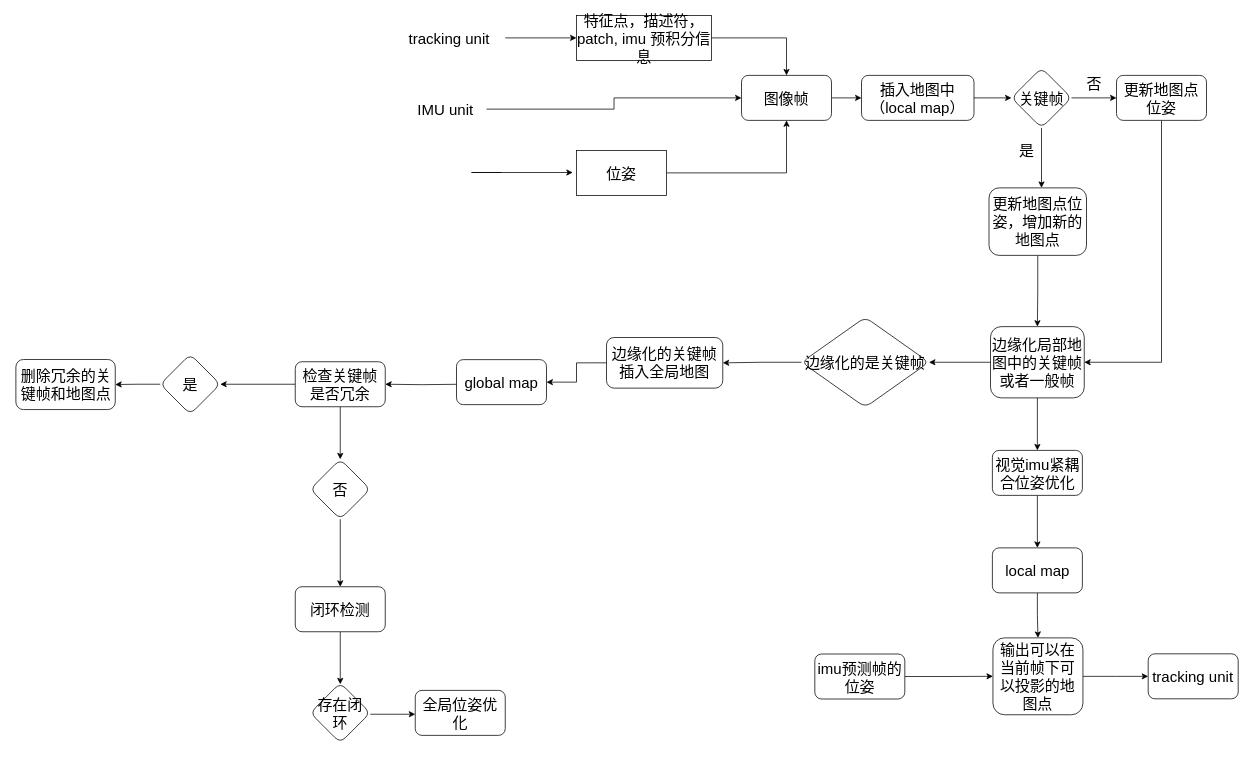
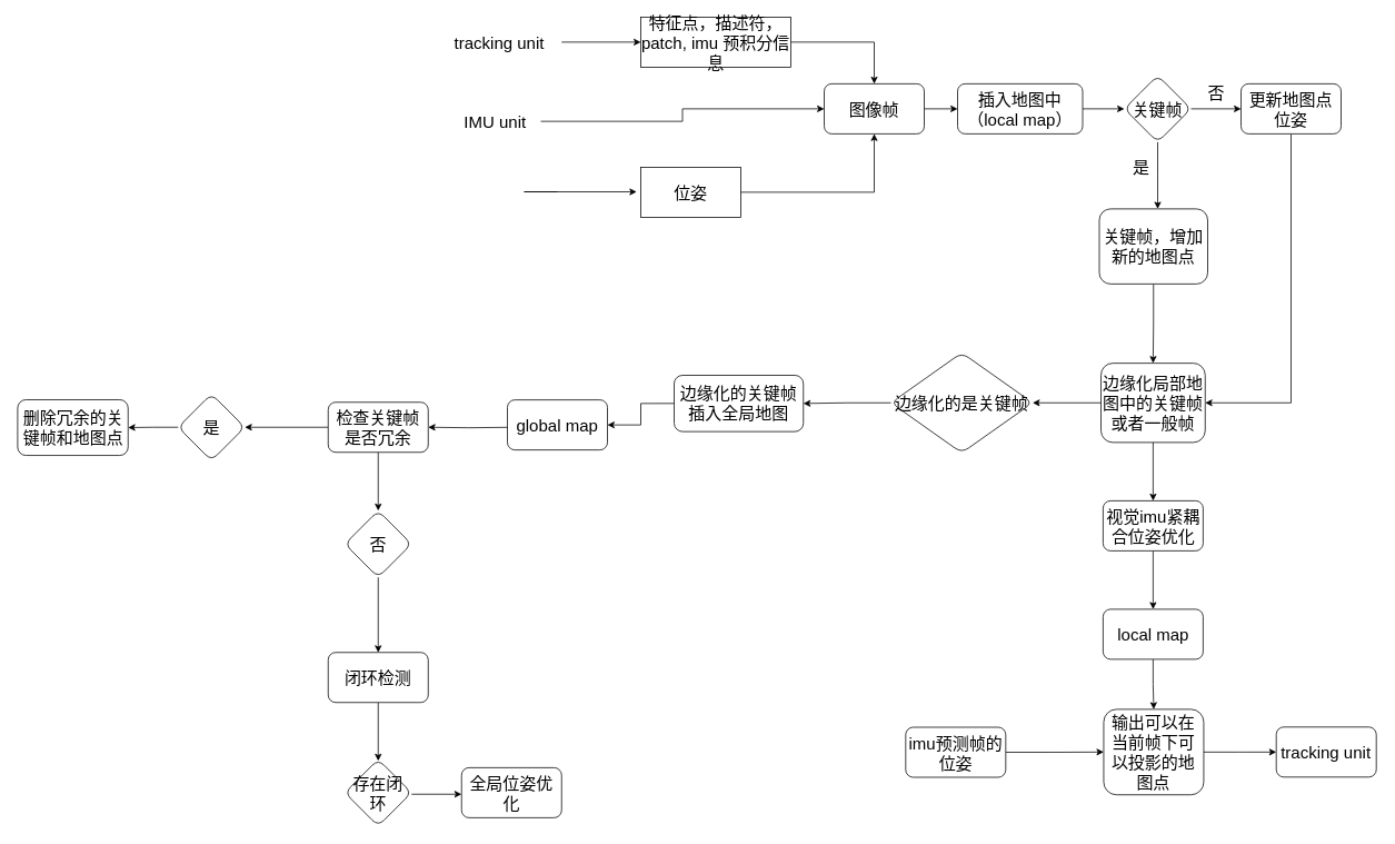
  <mxCell id="0" />
  <mxCell id="1" parent="0" />
  <mxCell id="2" value="" style="edgeStyle=orthogonalEdgeStyle;rounded=0;orthogonalLoop=1;jettySize=auto;html=1;fontSize=20;" edge="1" parent="1" source="3" target="9"><mxGeometry relative="1" as="geometry" /></mxCell>
  <mxCell id="3" value="&lt;div align=&quot;justify&quot;&gt;tracking unit&lt;br&gt;&lt;/div&gt;" style="text;html=1;align=center;verticalAlign=middle;resizable=0;points=[];autosize=1;strokeColor=none;fillColor=none;fontSize=20;" parent="1" vertex="1"><mxGeometry x="523" y="35" width="150" height="30" as="geometry" /></mxCell>
  <mxCell id="4" value="" style="edgeStyle=orthogonalEdgeStyle;rounded=0;orthogonalLoop=1;jettySize=auto;html=1;fontSize=20;" edge="1" parent="1" source="5" target="19"><mxGeometry relative="1" as="geometry" /></mxCell>
  <mxCell id="5" value="&lt;font style=&quot;font-size: 20px;&quot;&gt;图像帧&lt;/font&gt;" style="whiteSpace=wrap;html=1;rounded=1;" vertex="1" parent="1"><mxGeometry x="988" y="100" width="120" height="60" as="geometry" /></mxCell>
  <mxCell id="6" style="edgeStyle=orthogonalEdgeStyle;rounded=0;orthogonalLoop=1;jettySize=auto;html=1;exitX=1;exitY=0.5;exitDx=0;exitDy=0;entryX=0.5;entryY=1;entryDx=0;entryDy=0;fontSize=20;" edge="1" parent="1" source="7" target="5"><mxGeometry relative="1" as="geometry" /></mxCell>
  <mxCell id="7" value="&lt;font style=&quot;font-size: 20px;&quot;&gt;位姿&lt;/font&gt;" style="whiteSpace=wrap;html=1;" vertex="1" parent="1"><mxGeometry x="768" y="200" width="120" height="60" as="geometry" /></mxCell>
  <mxCell id="8" style="edgeStyle=orthogonalEdgeStyle;rounded=0;orthogonalLoop=1;jettySize=auto;html=1;exitX=1;exitY=0.5;exitDx=0;exitDy=0;fontSize=20;" edge="1" parent="1" source="9" target="5"><mxGeometry relative="1" as="geometry" /></mxCell>
  <mxCell id="9" value="特征点，描述符，patch, imu 预积分信息" style="whiteSpace=wrap;html=1;fontSize=20;" vertex="1" parent="1"><mxGeometry x="768" y="20" width="180" height="60" as="geometry" /></mxCell>
  <mxCell id="10" value="" style="edgeStyle=orthogonalEdgeStyle;rounded=0;orthogonalLoop=1;jettySize=auto;html=1;fontSize=20;" edge="1" parent="1"><mxGeometry relative="1" as="geometry"><mxPoint x="668" y="229.5" as="sourcePoint" /><mxPoint x="763" y="229.5" as="targetPoint" /><Array as="points"><mxPoint x="628" y="230" /><mxPoint x="628" y="230" /></Array></mxGeometry></mxCell>
  <mxCell id="11" value="" style="edgeStyle=orthogonalEdgeStyle;rounded=0;orthogonalLoop=1;jettySize=auto;html=1;fontSize=20;" edge="1" parent="1" source="13"><mxGeometry relative="1" as="geometry"><mxPoint x="1388" y="250" as="targetPoint" /></mxGeometry></mxCell>
  <mxCell id="12" value="" style="edgeStyle=orthogonalEdgeStyle;rounded=0;orthogonalLoop=1;jettySize=auto;html=1;fontSize=20;" edge="1" parent="1" source="13" target="16"><mxGeometry relative="1" as="geometry" /></mxCell>
  <mxCell id="13" value="&lt;font style=&quot;font-size: 20px;&quot;&gt;关键帧&lt;/font&gt;" style="rhombus;whiteSpace=wrap;html=1;rounded=1;" vertex="1" parent="1"><mxGeometry x="1348" y="90" width="80" height="80" as="geometry" /></mxCell>
  <mxCell id="14" value="是" style="text;html=1;align=center;verticalAlign=middle;resizable=0;points=[];autosize=1;strokeColor=none;fillColor=none;fontSize=20;" vertex="1" parent="1"><mxGeometry x="1348" y="185" width="40" height="30" as="geometry" /></mxCell>
  <mxCell id="15" style="edgeStyle=orthogonalEdgeStyle;rounded=0;orthogonalLoop=1;jettySize=auto;html=1;exitX=0.5;exitY=1;exitDx=0;exitDy=0;entryX=1;entryY=0.5;entryDx=0;entryDy=0;fontSize=20;" edge="1" parent="1" source="16" target="24"><mxGeometry relative="1" as="geometry" /></mxCell>
  <mxCell id="16" value="&lt;font style=&quot;font-size: 20px;&quot;&gt;更新地图点位姿&lt;/font&gt;" style="whiteSpace=wrap;html=1;rounded=1;" vertex="1" parent="1"><mxGeometry x="1488" y="100" width="120" height="60" as="geometry" /></mxCell>
  <mxCell id="17" value="否" style="text;html=1;align=center;verticalAlign=middle;resizable=0;points=[];autosize=1;strokeColor=none;fillColor=none;fontSize=20;" vertex="1" parent="1"><mxGeometry x="1438" y="95" width="40" height="30" as="geometry" /></mxCell>
  <mxCell id="18" style="edgeStyle=orthogonalEdgeStyle;rounded=0;orthogonalLoop=1;jettySize=auto;html=1;exitX=1;exitY=0.5;exitDx=0;exitDy=0;fontSize=20;" edge="1" parent="1" source="19" target="13"><mxGeometry relative="1" as="geometry" /></mxCell>
  <mxCell id="19" value="&lt;font style=&quot;font-size: 20px;&quot;&gt;插入地图中&lt;/font&gt;&lt;font style=&quot;font-size: 20px;&quot;&gt;（local map）&lt;/font&gt;" style="whiteSpace=wrap;html=1;rounded=1;" vertex="1" parent="1"><mxGeometry x="1148" y="100" width="150" height="60" as="geometry" /></mxCell>
  <mxCell id="20" value="" style="edgeStyle=orthogonalEdgeStyle;rounded=0;orthogonalLoop=1;jettySize=auto;html=1;fontSize=20;" edge="1" parent="1" source="21" target="24"><mxGeometry relative="1" as="geometry" /></mxCell>
- <mxCell id="21" value="&lt;font style=&quot;font-size: 20px;&quot;&gt;更新地图点位姿，增加新的地图点&lt;/font&gt;" style="whiteSpace=wrap;html=1;rounded=1;" vertex="1" parent="1"><mxGeometry x="1318" y="250" width="130" height="90" as="geometry" /></mxCell>
+ <mxCell id="21" value="&lt;font style=&quot;font-size: 20px;&quot;&gt;关键帧，增加新的地图点&lt;/font&gt;" style="whiteSpace=wrap;html=1;rounded=1;" vertex="1" parent="1"><mxGeometry x="1318" y="250" width="130" height="90" as="geometry" /></mxCell>
  <mxCell id="22" value="" style="edgeStyle=orthogonalEdgeStyle;rounded=0;orthogonalLoop=1;jettySize=auto;html=1;fontSize=20;" edge="1" parent="1" source="24" target="26"><mxGeometry relative="1" as="geometry" /></mxCell>
  <mxCell id="23" value="" style="edgeStyle=orthogonalEdgeStyle;rounded=0;orthogonalLoop=1;jettySize=auto;html=1;fontSize=20;" edge="1" parent="1" source="24" target="28"><mxGeometry relative="1" as="geometry" /></mxCell>
  <mxCell id="24" value="&lt;font style=&quot;font-size: 20px;&quot;&gt;边缘化局部地图中的关键帧或者一般帧&lt;br&gt;&lt;/font&gt;" style="whiteSpace=wrap;html=1;rounded=1;" vertex="1" parent="1"><mxGeometry x="1320" y="435" width="125" height="95" as="geometry" /></mxCell>
  <mxCell id="25" style="edgeStyle=orthogonalEdgeStyle;rounded=0;orthogonalLoop=1;jettySize=auto;html=1;exitX=0.5;exitY=1;exitDx=0;exitDy=0;fontSize=20;" edge="1" parent="1" source="26" target="54"><mxGeometry relative="1" as="geometry" /></mxCell>
  <mxCell id="26" value="&lt;font style=&quot;font-size: 20px;&quot;&gt;视觉imu紧耦合位姿优化&lt;br&gt;&lt;/font&gt;" style="whiteSpace=wrap;html=1;rounded=1;" vertex="1" parent="1"><mxGeometry x="1322.5" y="600" width="120" height="60" as="geometry" /></mxCell>
  <mxCell id="27" value="" style="edgeStyle=orthogonalEdgeStyle;rounded=0;orthogonalLoop=1;jettySize=auto;html=1;fontSize=20;" edge="1" parent="1" source="28" target="31"><mxGeometry relative="1" as="geometry" /></mxCell>
  <mxCell id="28" value="&lt;font style=&quot;font-size: 20px;&quot;&gt;边缘化的是关键帧&lt;br&gt;&lt;/font&gt;" style="rhombus;whiteSpace=wrap;html=1;rounded=1;" vertex="1" parent="1"><mxGeometry x="1068" y="422.5" width="170" height="120" as="geometry" /></mxCell>
  <mxCell id="29" value="" style="edgeStyle=orthogonalEdgeStyle;rounded=0;orthogonalLoop=1;jettySize=auto;html=1;fontSize=20;" edge="1" parent="1" target="41"><mxGeometry relative="1" as="geometry"><mxPoint x="610.5" y="511.856" as="sourcePoint" /></mxGeometry></mxCell>
  <mxCell id="30" style="edgeStyle=orthogonalEdgeStyle;rounded=0;orthogonalLoop=1;jettySize=auto;html=1;exitX=0;exitY=0.5;exitDx=0;exitDy=0;entryX=1;entryY=0.5;entryDx=0;entryDy=0;fontSize=20;" edge="1" parent="1" source="31" target="52"><mxGeometry relative="1" as="geometry" /></mxCell>
  <mxCell id="31" value="&lt;font style=&quot;font-size: 20px;&quot;&gt;边缘化的关键帧插入全局地图&lt;br&gt;&lt;/font&gt;" style="whiteSpace=wrap;html=1;rounded=1;" vertex="1" parent="1"><mxGeometry x="808" y="449.5" width="155" height="67.5" as="geometry" /></mxCell>
  <mxCell id="32" value="" style="edgeStyle=orthogonalEdgeStyle;rounded=0;orthogonalLoop=1;jettySize=auto;html=1;fontSize=20;" edge="1" parent="1" source="33" target="36"><mxGeometry relative="1" as="geometry" /></mxCell>
  <mxCell id="33" value="&lt;font style=&quot;font-size: 20px;&quot;&gt;输出可以在当前帧下可以投影的地图点&lt;br&gt;&lt;/font&gt;" style="whiteSpace=wrap;html=1;rounded=1;" vertex="1" parent="1"><mxGeometry x="1323.25" y="850" width="120" height="102.5" as="geometry" /></mxCell>
  <mxCell id="34" style="edgeStyle=orthogonalEdgeStyle;rounded=0;orthogonalLoop=1;jettySize=auto;html=1;exitX=1;exitY=0.5;exitDx=0;exitDy=0;entryX=0;entryY=0.5;entryDx=0;entryDy=0;fontSize=20;" edge="1" parent="1" source="35" target="33"><mxGeometry relative="1" as="geometry" /></mxCell>
  <mxCell id="35" value="imu预测帧的位姿" style="rounded=1;whiteSpace=wrap;html=1;fontSize=20;" vertex="1" parent="1"><mxGeometry x="1085.75" y="871.5" width="120" height="60" as="geometry" /></mxCell>
  <mxCell id="36" value="&lt;font style=&quot;font-size: 20px;&quot;&gt;tracking unit&lt;br&gt;&lt;/font&gt;" style="whiteSpace=wrap;html=1;rounded=1;" vertex="1" parent="1"><mxGeometry x="1530.25" y="871.25" width="120" height="60" as="geometry" /></mxCell>
  <mxCell id="37" value="" style="edgeStyle=orthogonalEdgeStyle;rounded=0;orthogonalLoop=1;jettySize=auto;html=1;fontSize=20;" edge="1" parent="1" source="38" target="5"><mxGeometry relative="1" as="geometry"><mxPoint x="728" y="145" as="targetPoint" /></mxGeometry></mxCell>
  <mxCell id="38" value="IMU unit" style="text;html=1;align=center;verticalAlign=middle;resizable=0;points=[];autosize=1;strokeColor=none;fillColor=none;fontSize=20;" vertex="1" parent="1"><mxGeometry x="538" y="130" width="110" height="30" as="geometry" /></mxCell>
  <mxCell id="39" value="" style="edgeStyle=orthogonalEdgeStyle;rounded=0;orthogonalLoop=1;jettySize=auto;html=1;fontSize=20;" edge="1" parent="1" source="41" target="43"><mxGeometry relative="1" as="geometry" /></mxCell>
  <mxCell id="40" value="" style="edgeStyle=orthogonalEdgeStyle;rounded=0;orthogonalLoop=1;jettySize=auto;html=1;fontSize=20;" edge="1" parent="1" source="41" target="46"><mxGeometry relative="1" as="geometry" /></mxCell>
  <mxCell id="41" value="&lt;font style=&quot;font-size: 20px;&quot;&gt;检查关键帧是否冗余&lt;br&gt;&lt;/font&gt;" style="whiteSpace=wrap;html=1;rounded=1;" vertex="1" parent="1"><mxGeometry x="393" y="481.82" width="120" height="60" as="geometry" /></mxCell>
  <mxCell id="42" value="" style="edgeStyle=orthogonalEdgeStyle;rounded=0;orthogonalLoop=1;jettySize=auto;html=1;fontSize=20;" edge="1" parent="1" source="43" target="44"><mxGeometry relative="1" as="geometry" /></mxCell>
  <mxCell id="43" value="&lt;font style=&quot;font-size: 20px;&quot;&gt;是&lt;br&gt;&lt;/font&gt;" style="rhombus;whiteSpace=wrap;html=1;rounded=1;" vertex="1" parent="1"><mxGeometry x="213" y="471.82" width="80" height="80" as="geometry" /></mxCell>
  <mxCell id="44" value="&lt;font style=&quot;font-size: 20px;&quot;&gt;删除冗余的关键帧和地图点&lt;br&gt;&lt;/font&gt;" style="whiteSpace=wrap;html=1;rounded=1;" vertex="1" parent="1"><mxGeometry x="20.5" y="478.82" width="132.5" height="66.75" as="geometry" /></mxCell>
  <mxCell id="45" value="" style="edgeStyle=orthogonalEdgeStyle;rounded=0;orthogonalLoop=1;jettySize=auto;html=1;fontSize=20;" edge="1" parent="1" source="46" target="48"><mxGeometry relative="1" as="geometry" /></mxCell>
  <mxCell id="46" value="&lt;font style=&quot;font-size: 20px;&quot;&gt;否&lt;br&gt;&lt;/font&gt;" style="rhombus;whiteSpace=wrap;html=1;rounded=1;" vertex="1" parent="1"><mxGeometry x="413" y="611.82" width="80" height="80" as="geometry" /></mxCell>
  <mxCell id="47" value="" style="edgeStyle=orthogonalEdgeStyle;rounded=0;orthogonalLoop=1;jettySize=auto;html=1;fontSize=20;" edge="1" parent="1" source="48"><mxGeometry relative="1" as="geometry"><mxPoint x="453" y="911.82" as="targetPoint" /></mxGeometry></mxCell>
  <mxCell id="48" value="&lt;font style=&quot;font-size: 20px;&quot;&gt;闭环检测&lt;/font&gt;" style="whiteSpace=wrap;html=1;rounded=1;" vertex="1" parent="1"><mxGeometry x="393" y="781.82" width="120" height="60" as="geometry" /></mxCell>
  <mxCell id="49" value="" style="edgeStyle=orthogonalEdgeStyle;rounded=0;orthogonalLoop=1;jettySize=auto;html=1;fontSize=20;" edge="1" parent="1"><mxGeometry relative="1" as="geometry"><mxPoint x="493" y="951.82" as="sourcePoint" /><mxPoint x="553" y="951.82" as="targetPoint" /></mxGeometry></mxCell>
  <mxCell id="50" value="&lt;font style=&quot;font-size: 20px;&quot;&gt;存在闭环&lt;/font&gt;" style="rhombus;whiteSpace=wrap;html=1;rounded=1;" vertex="1" parent="1"><mxGeometry x="413" y="910" width="80" height="80" as="geometry" /></mxCell>
  <mxCell id="51" value="&lt;font style=&quot;font-size: 20px;&quot;&gt;全局位姿优化&lt;br&gt;&lt;/font&gt;" style="whiteSpace=wrap;html=1;rounded=1;" vertex="1" parent="1"><mxGeometry x="553" y="920" width="120" height="60" as="geometry" /></mxCell>
  <mxCell id="52" value="global map" style="rounded=1;whiteSpace=wrap;html=1;fontSize=20;" vertex="1" parent="1"><mxGeometry x="608" y="479" width="120" height="60" as="geometry" /></mxCell>
  <mxCell id="53" style="edgeStyle=orthogonalEdgeStyle;rounded=0;orthogonalLoop=1;jettySize=auto;html=1;exitX=0.5;exitY=1;exitDx=0;exitDy=0;fontSize=20;" edge="1" parent="1" source="54" target="33"><mxGeometry relative="1" as="geometry" /></mxCell>
  <mxCell id="54" value="local map" style="rounded=1;whiteSpace=wrap;html=1;fontSize=20;" vertex="1" parent="1"><mxGeometry x="1322.5" y="730" width="120" height="60" as="geometry" /></mxCell>
